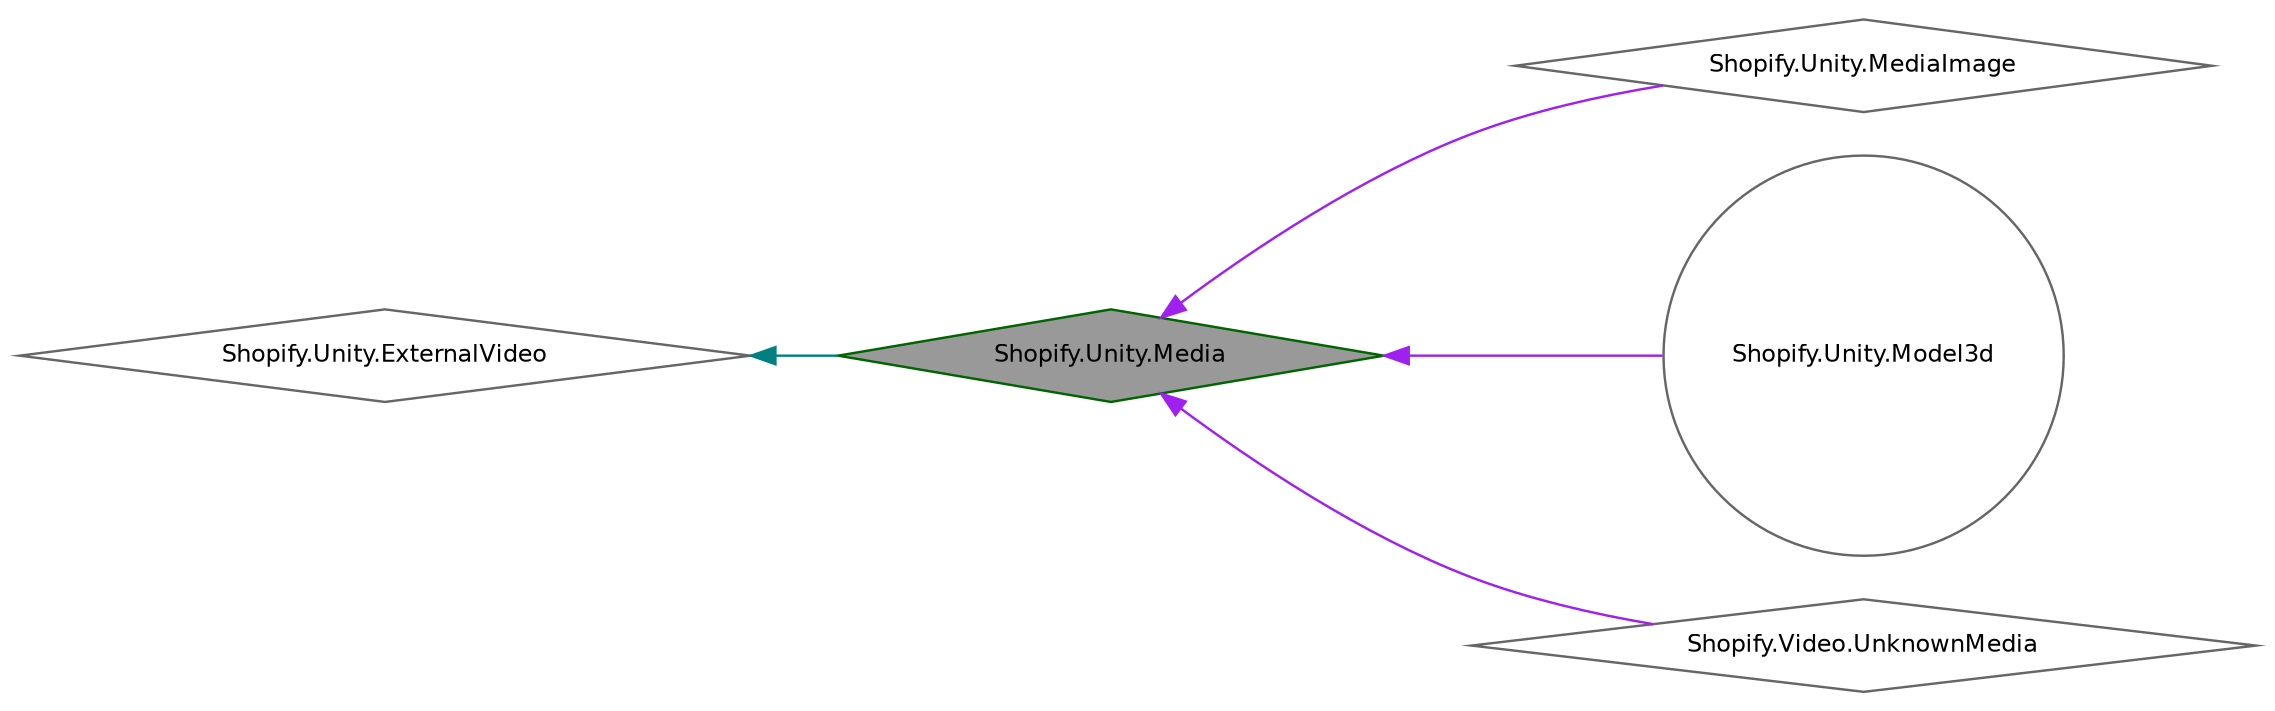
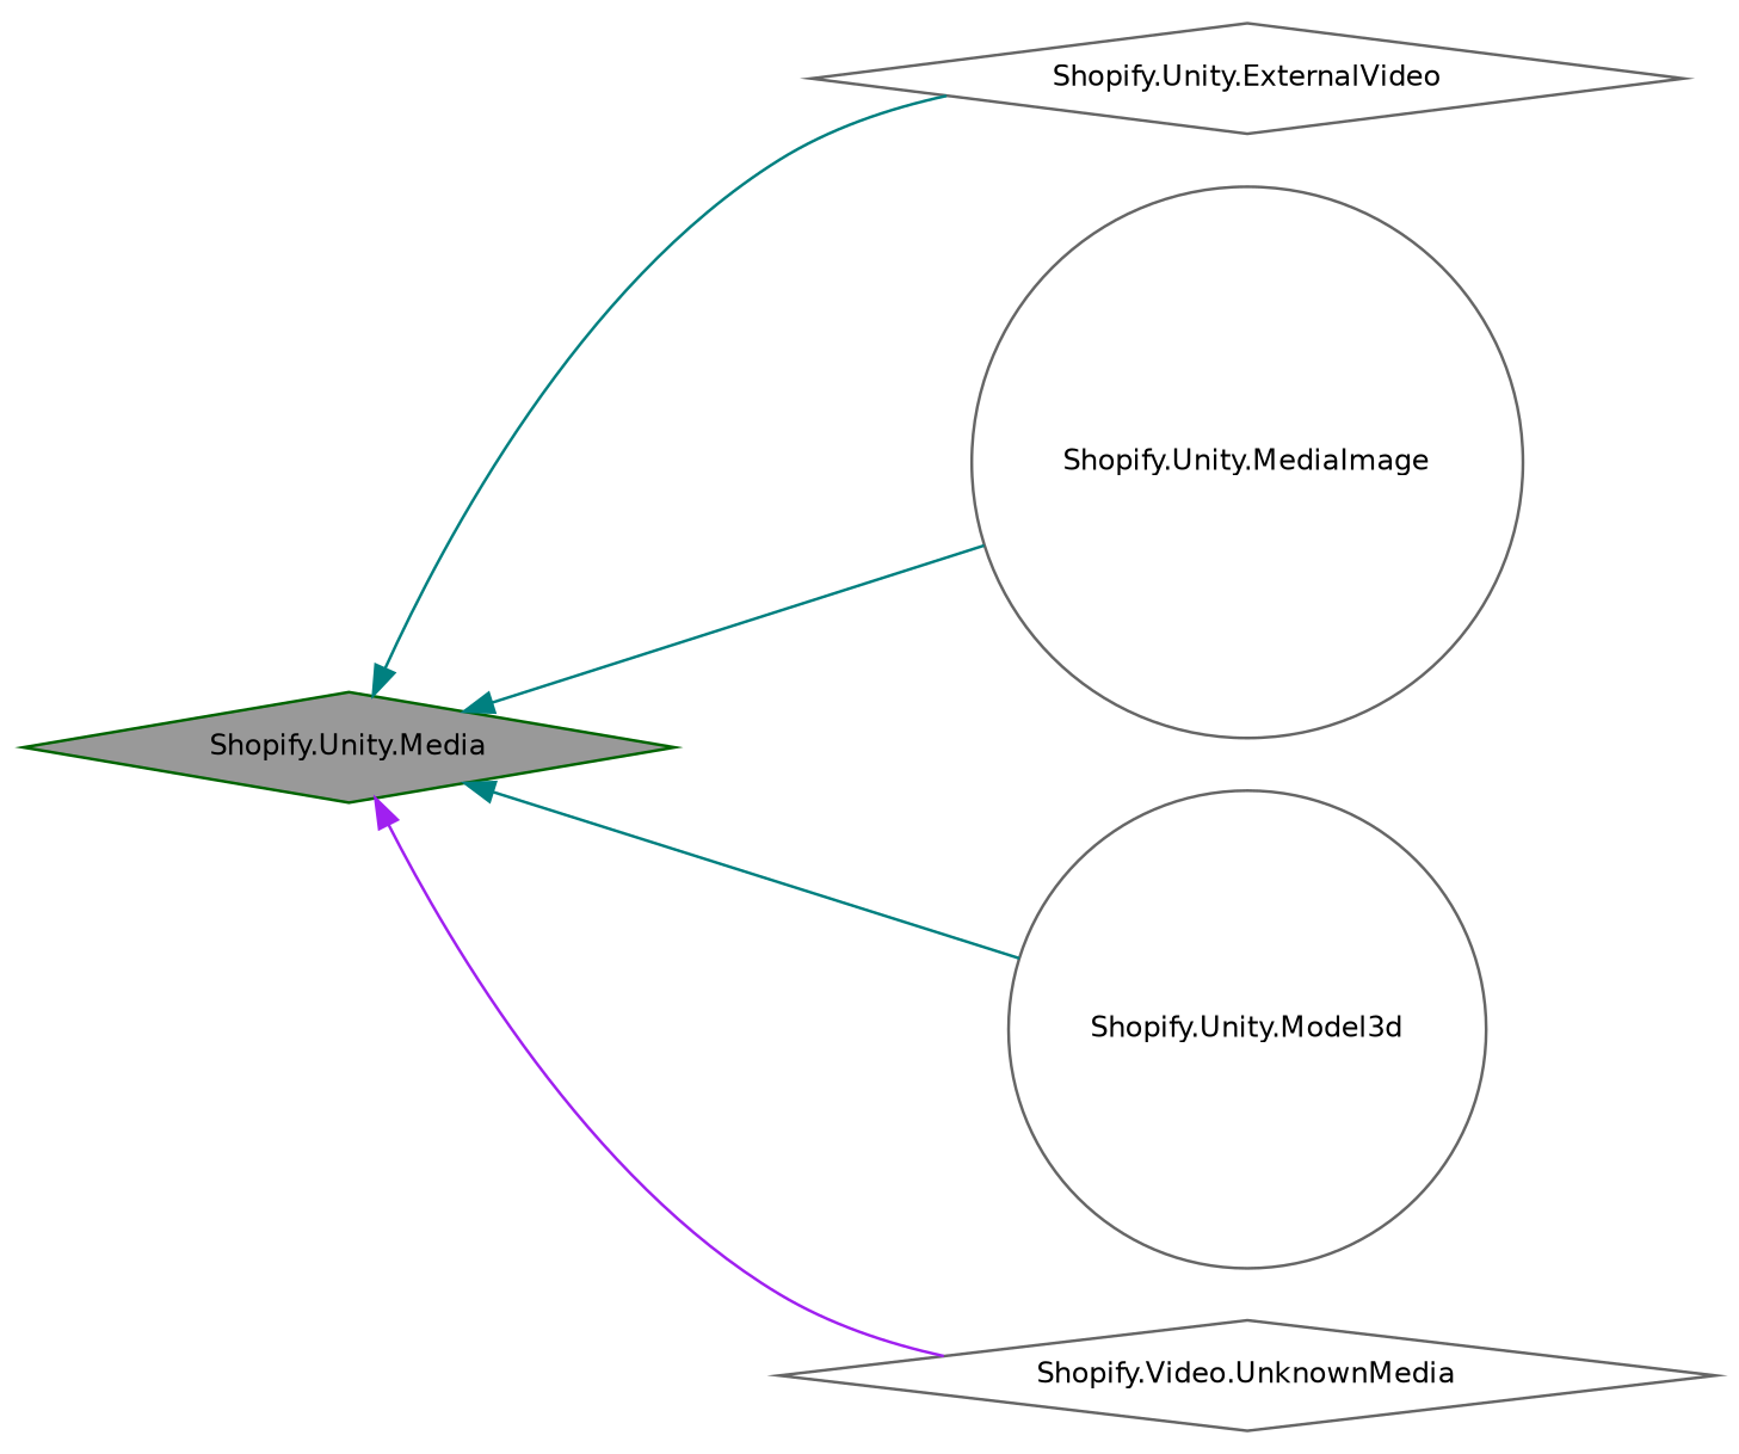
  digraph {
    rankdir=LR
    node [color=gray40 fillcolor=white fontname=Helvetica fontsize=10 shape=diamond style=filled]
    edge [color=teal dir=back fontname=Helvetica fontsize=10 labelfontname=Helvetica labelfontsize=10 style=solid]
    n1 [color=darkgreen fillcolor=grey60 fontcolor=black height=0.2 label="Shopify.Unity.Media" width=0.4]
    n2 [height=0.2 label="Shopify.Unity.ExternalVideo" width=0.4]
-   n3 [height=0.2 label="Shopify.Unity.MediaImage" width=0.4]
+   n3 [height=0.2 label="Shopify.Unity.MediaImage" shape=circle width=0.4]
    n4 [height=0.2 label="Shopify.Unity.Model3d" shape=circle width=0.4]
    n5 [height=0.2 label="Shopify.Video.UnknownMedia" width=0.4]
-   n2 -> n1
-   n1 -> n3 [color=purple]
-   n1 -> n4 [color=purple]
+   n1 -> n2
+   n1 -> n3
+   n1 -> n4
    n1 -> n5 [color=purple]
  }
